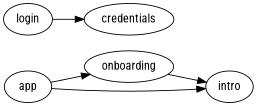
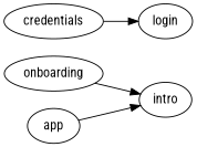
  digraph {
    fontname="Roboto Condensed"
    package="ru.kode.way.nav07"
    rankdir=LR
    node [fontname="Roboto Condensed" type=flow]
    edge [fontname="Roboto Condensed"]
    onboarding [resultType="kotlin.Int"]
    app
    intro [type=""]
    credentials [type=""]
    login
    onboarding -> intro
-   app -> onboarding
    app -> intro
-   login -> credentials
+   credentials -> login
  }
